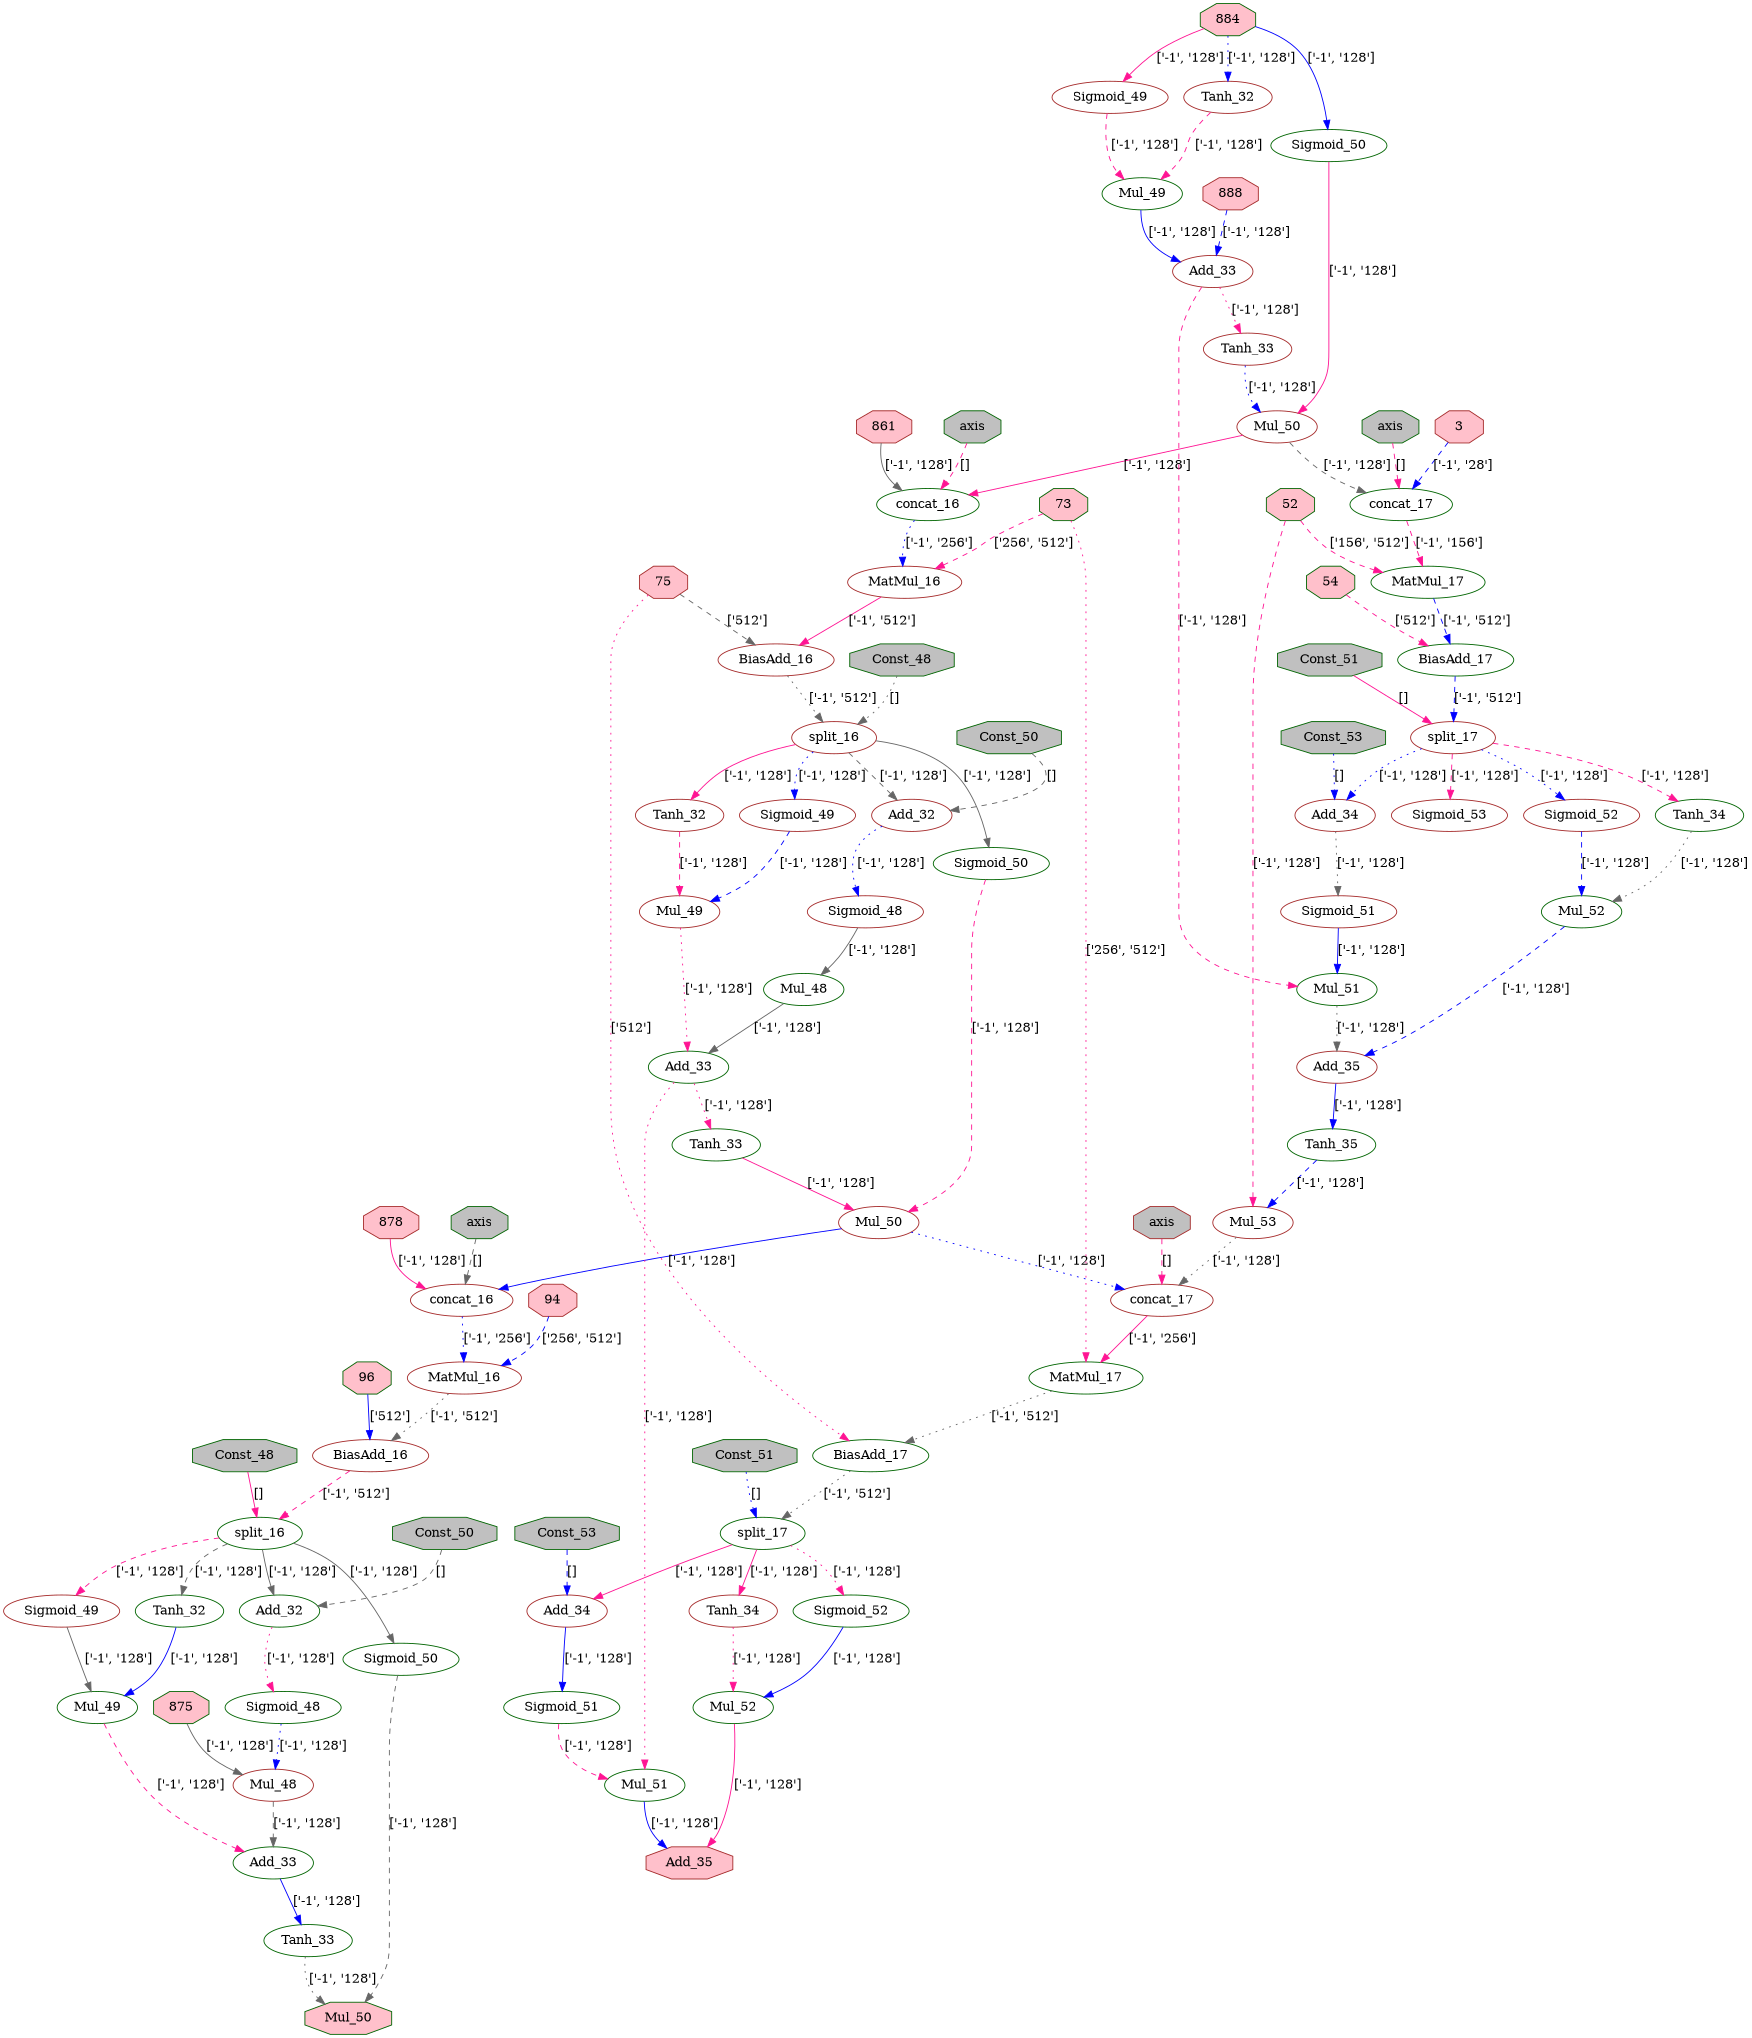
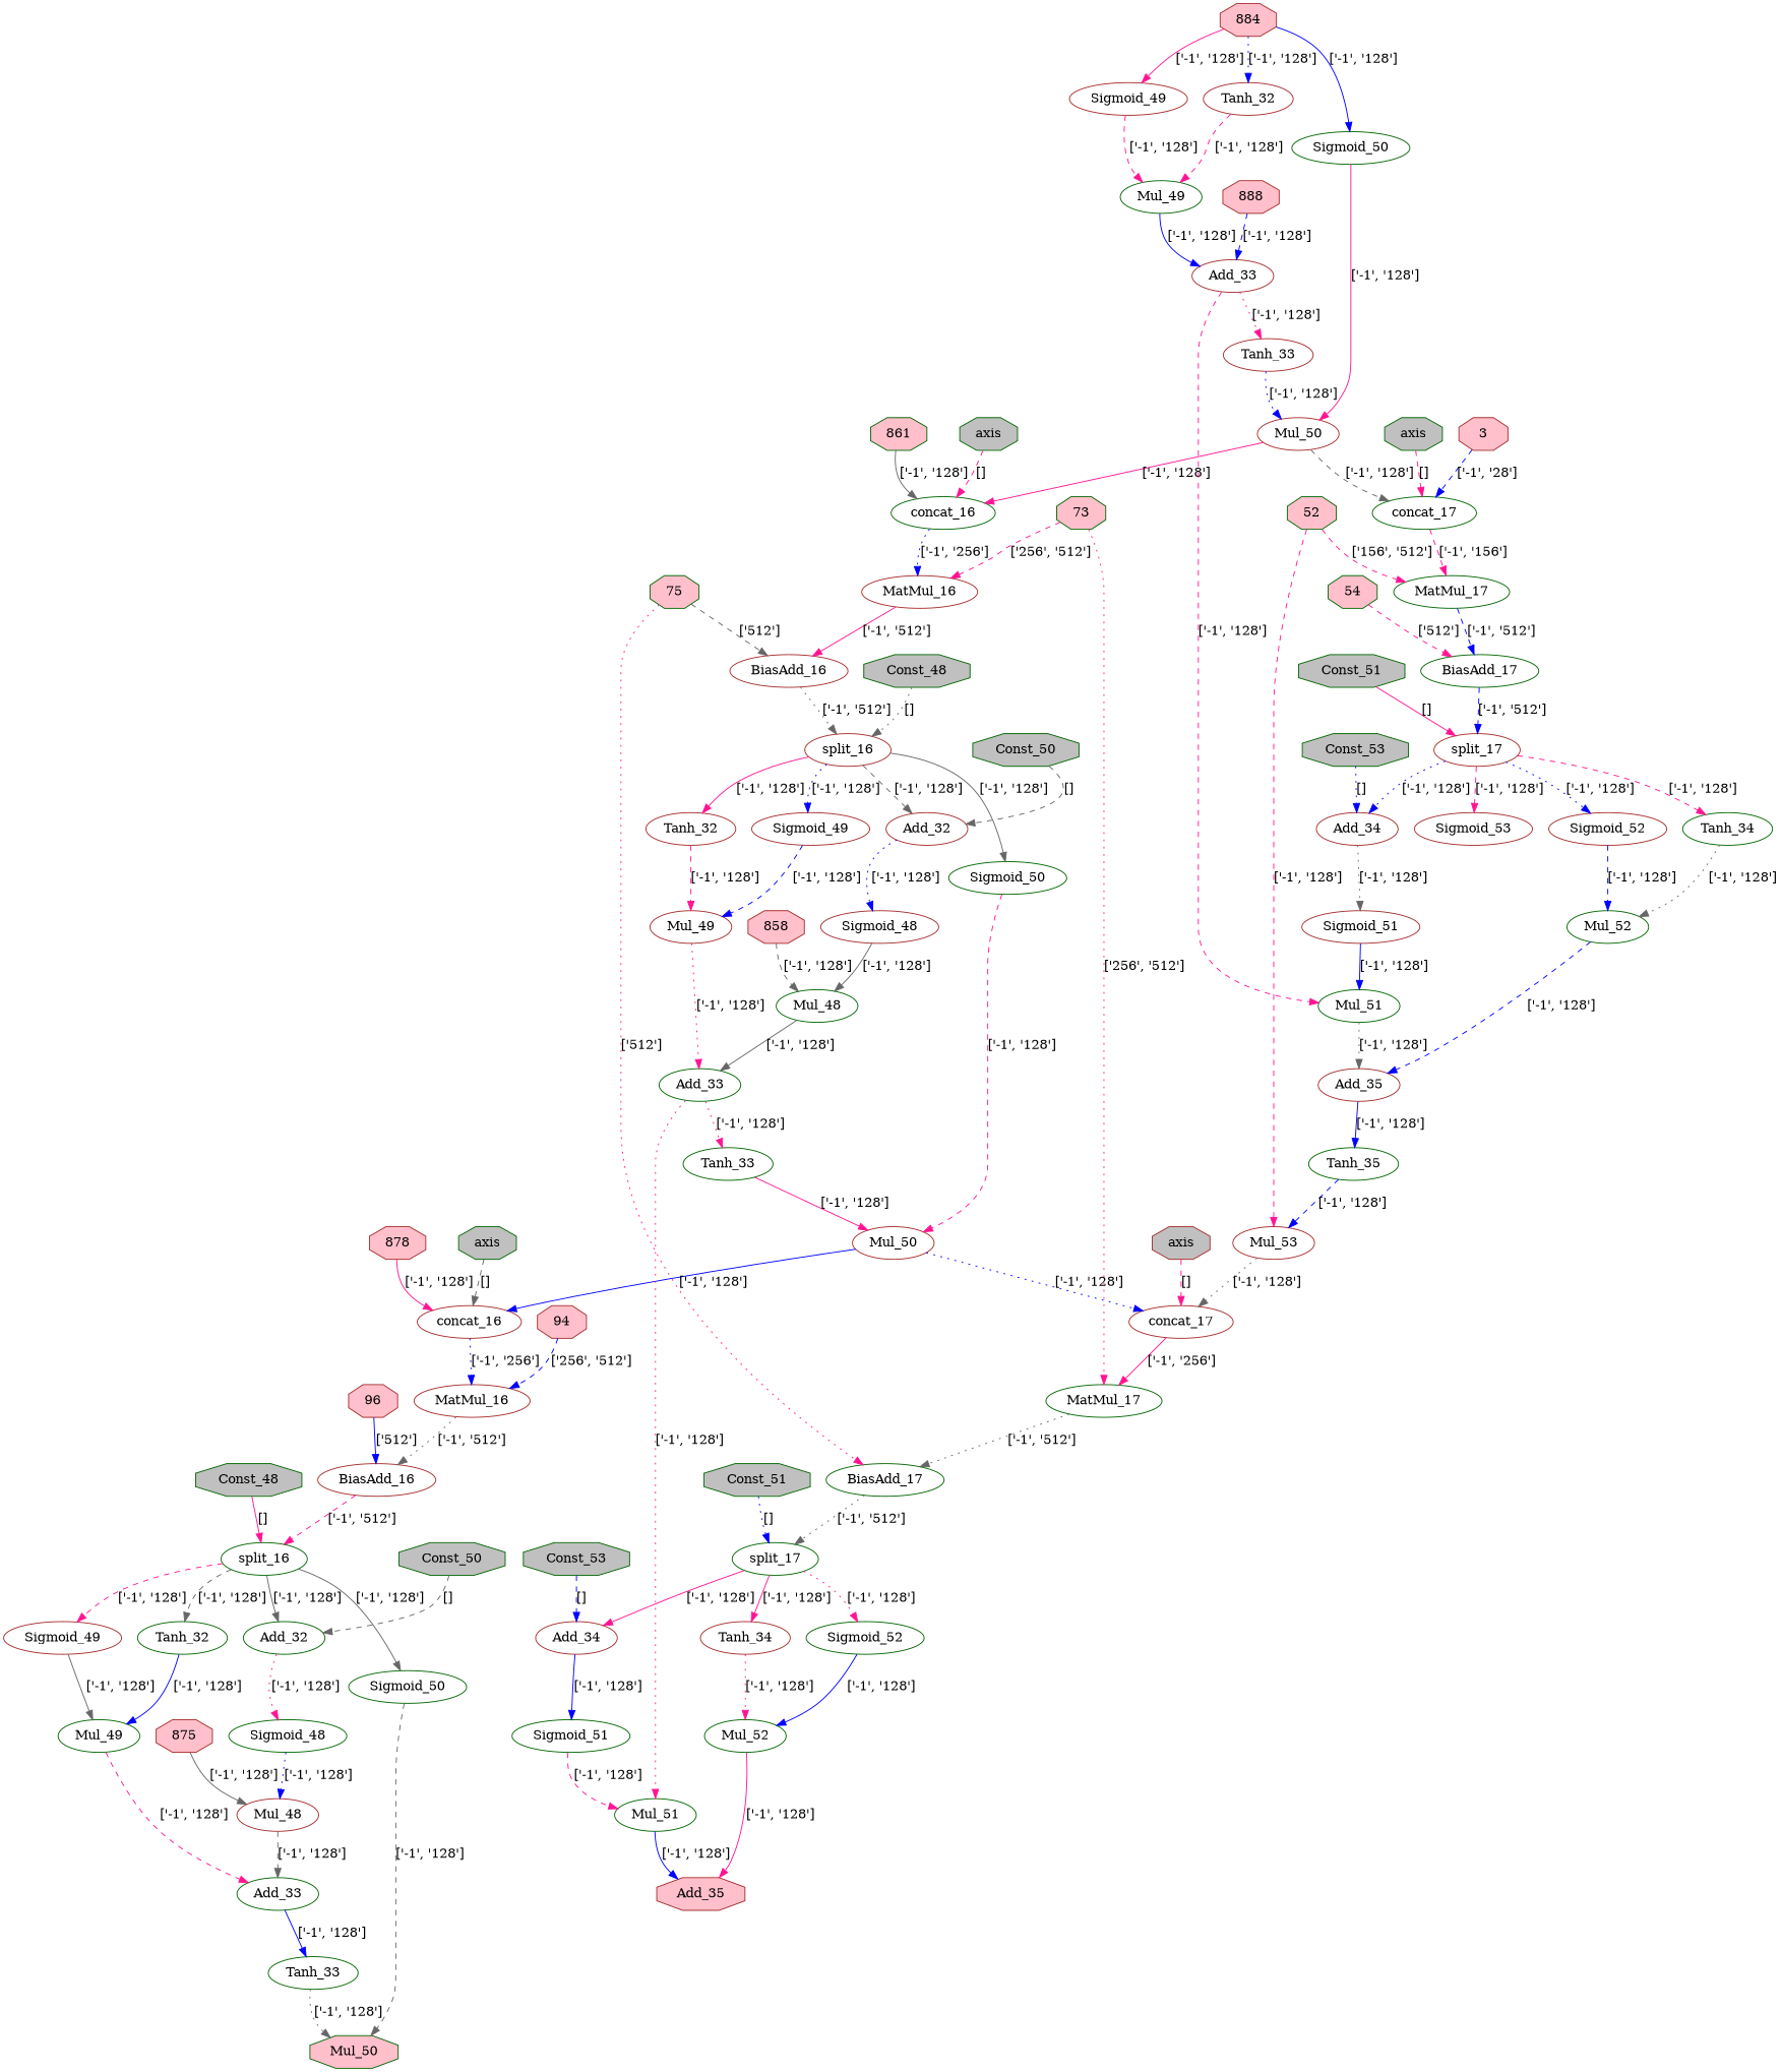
  strict digraph {
    node [color=darkgreen]
    edge [color=deeppink style=dashed]
    n1 [fillcolor=grey label=Const_48 shape=octagon style=filled]
    n2 [color=brown label=split_16]
    n3 [color=brown label=Add_32]
    n4 [color=brown label=Sigmoid_49]
    n5 [color=brown label=Tanh_32]
    n6 [label=Sigmoid_50]
    n7 [color=brown label=Sigmoid_48]
    n8 [color=brown label=Mul_49]
    n9 [color=brown label=Mul_50]
    n10 [fillcolor=grey label=axis shape=octagon style=filled]
    n11 [label=concat_16]
    n12 [color=brown label=MatMul_16]
    n13 [color=brown label=BiasAdd_16]
    n14 [label=Mul_48]
    n15 [label=Add_33]
    n16 [color=brown label=concat_16]
    n17 [color=brown label=concat_17]
    n18 [fillcolor=grey label=Const_50 shape=octagon style=filled]
    n19 [label=Tanh_33]
    n20 [label=Mul_51]
    n21 [color=brown fillcolor=pink label=Add_35 shape=octagon style=filled]
    n22 [color=brown label=MatMul_16]
    n23 [label=MatMul_17]
    n24 [color=brown label=BiasAdd_16]
    n25 [label=BiasAdd_17]
    n26 [fillcolor=grey label=Const_48 shape=octagon style=filled]
    n27 [label=split_16]
    n28 [label=Add_32]
    n29 [color=brown label=Sigmoid_49]
    n30 [label=Tanh_32]
    n31 [label=Sigmoid_50]
    n32 [label=Sigmoid_48]
    n33 [label=Mul_49]
    n34 [fillcolor=pink label=Mul_50 shape=octagon style=filled]
    n35 [fillcolor=grey label=axis shape=octagon style=filled]
    n36 [color=brown label=Mul_48]
    n37 [label=Add_33]
    n38 [fillcolor=grey label=Const_50 shape=octagon style=filled]
    n39 [label=Tanh_33]
    n40 [fillcolor=grey label=Const_51 shape=octagon style=filled]
    n41 [color=brown label=split_17]
    n42 [color=brown label=Add_34]
    n43 [color=brown label=Sigmoid_52]
    n44 [label=Tanh_34]
    n45 [color=brown label=Sigmoid_53]
    n46 [color=brown label=Sigmoid_51]
    n47 [label=Mul_52]
    n48 [fillcolor=grey label=axis shape=octagon style=filled]
    n49 [label=concat_17]
    n50 [label=MatMul_17]
    n51 [label=BiasAdd_17]
    n52 [label=Mul_51]
    n53 [color=brown label=Add_35]
    n54 [color=brown label=Mul_53]
    n55 [fillcolor=grey label=Const_53 shape=octagon style=filled]
    n56 [label=Tanh_35]
    n57 [fillcolor=grey label=Const_51 shape=octagon style=filled]
    n58 [label=split_17]
    n59 [color=brown label=Add_34]
    n60 [label=Sigmoid_52]
    n61 [color=brown label=Tanh_34]
    n62 [label=Sigmoid_51]
    n63 [label=Mul_52]
    52 [fillcolor=pink shape=octagon style=filled]
    54 [fillcolor=pink shape=octagon style=filled]
    n66 [color=brown fillcolor=grey label=axis shape=octagon style=filled]
    73 [fillcolor=pink shape=octagon style=filled]
-   75 [color=brown fillcolor=pink shape=octagon style=filled]
+   75 [fillcolor=pink shape=octagon style=filled]
    n69 [fillcolor=grey label=Const_53 shape=octagon style=filled]
-   861 [color=brown fillcolor=pink shape=octagon style=filled]
+   858 [color=brown fillcolor=pink shape=octagon style=filled]
+   861 [fillcolor=pink shape=octagon style=filled]
    94 [color=brown fillcolor=pink shape=octagon style=filled]
-   96 [fillcolor=pink shape=octagon style=filled]
+   96 [color=brown fillcolor=pink shape=octagon style=filled]
    3 [color=brown fillcolor=pink shape=octagon style=filled]
-   875 [fillcolor=pink shape=octagon style=filled]
+   875 [color=brown fillcolor=pink shape=octagon style=filled]
    878 [color=brown fillcolor=pink shape=octagon style=filled]
-   884 [fillcolor=pink shape=octagon style=filled]
+   884 [color=brown fillcolor=pink shape=octagon style=filled]
    n78 [color=brown label=Sigmoid_49]
    n79 [color=brown label=Tanh_32]
    n80 [label=Sigmoid_50]
    n81 [label=Mul_49]
    n82 [color=brown label=Mul_50]
    n83 [color=brown label=Add_33]
    888 [color=brown fillcolor=pink shape=octagon style=filled]
    n85 [color=brown label=Tanh_33]
    n1 -> n2 [color=gray40 label="[]" style=dotted]
    n2 -> n3 [color=gray40 label="['-1', '128']"]
    n2 -> n4 [color=blue label="['-1', '128']" style=dotted]
    n2 -> n5 [label="['-1', '128']" style=solid]
    n2 -> n6 [color=gray40 label="['-1', '128']" style=solid]
    n3 -> n7 [color=blue label="['-1', '128']" style=dotted]
    n4 -> n8 [color=blue label="['-1', '128']"]
    n5 -> n8 [label="['-1', '128']"]
    n6 -> n9 [label="['-1', '128']"]
    n7 -> n14 [color=gray40 label="['-1', '128']" style=solid]
    n8 -> n15 [label="['-1', '128']" style=dotted]
    n9 -> n16 [color=blue label="['-1', '128']" style=solid]
    n9 -> n17 [color=blue label="['-1', '128']" style=dotted]
    n10 -> n11 [label="[]"]
    n11 -> n12 [color=blue label="['-1', '256']" style=dotted]
    n12 -> n13 [label="['-1', '512']" style=solid]
    n13 -> n2 [color=gray40 label="['-1', '512']" style=dotted]
    n14 -> n15 [color=gray40 label="['-1', '128']" style=solid]
    n15 -> n19 [label="['-1', '128']" style=dotted]
    n15 -> n20 [label="['-1', '128']" style=dotted]
    n16 -> n22 [color=blue label="['-1', '256']" style=dotted]
    n17 -> n23 [label="['-1', '256']" style=solid]
    n18 -> n3 [color=gray40 label="[]"]
    n19 -> n9 [label="['-1', '128']" style=solid]
    n20 -> n21 [color=blue label="['-1', '128']" style=solid]
    n22 -> n24 [color=gray40 label="['-1', '512']" style=dotted]
    n23 -> n25 [color=gray40 label="['-1', '512']" style=dotted]
    n24 -> n27 [label="['-1', '512']"]
    n25 -> n58 [color=gray40 label="['-1', '512']" style=dotted]
    n26 -> n27 [label="[]" style=solid]
    n27 -> n28 [color=gray40 label="['-1', '128']" style=solid]
    n27 -> n29 [label="['-1', '128']"]
    n27 -> n30 [color=gray40 label="['-1', '128']"]
    n27 -> n31 [color=gray40 label="['-1', '128']" style=solid]
    n28 -> n32 [label="['-1', '128']" style=dotted]
    n29 -> n33 [color=gray40 label="['-1', '128']" style=solid]
    n30 -> n33 [color=blue label="['-1', '128']" style=solid]
    n31 -> n34 [color=gray40 label="['-1', '128']"]
    n32 -> n36 [color=blue label="['-1', '128']" style=dotted]
    n33 -> n37 [label="['-1', '128']"]
    n35 -> n16 [color=gray40 label="[]"]
    n36 -> n37 [color=gray40 label="['-1', '128']"]
    n37 -> n39 [color=blue label="['-1', '128']" style=solid]
    n38 -> n28 [color=gray40 label="[]"]
    n39 -> n34 [color=gray40 label="['-1', '128']" style=dotted]
    n40 -> n41 [label="[]" style=solid]
    n41 -> n42 [color=blue label="['-1', '128']" style=dotted]
    n41 -> n43 [color=blue label="['-1', '128']" style=dotted]
    n41 -> n44 [label="['-1', '128']"]
    n41 -> n45 [label="['-1', '128']"]
    n42 -> n46 [color=gray40 label="['-1', '128']" style=dotted]
    n43 -> n47 [color=blue label="['-1', '128']"]
    n44 -> n47 [color=gray40 label="['-1', '128']" style=dotted]
    n46 -> n52 [color=blue label="['-1', '128']" style=solid]
    n47 -> n53 [color=blue label="['-1', '128']"]
    n48 -> n49 [label="[]"]
    n49 -> n50 [label="['-1', '156']"]
    n50 -> n51 [color=blue label="['-1', '512']"]
    n51 -> n41 [color=blue label="['-1', '512']"]
    n52 -> n53 [color=gray40 label="['-1', '128']" style=dotted]
    n53 -> n56 [color=blue label="['-1', '128']" style=solid]
    n54 -> n17 [color=gray40 label="['-1', '128']" style=dotted]
    n55 -> n42 [color=blue label="[]" style=dotted]
    n56 -> n54 [color=blue label="['-1', '128']"]
    n57 -> n58 [color=blue label="[]" style=dotted]
    n58 -> n59 [label="['-1', '128']" style=solid]
    n58 -> n60 [label="['-1', '128']" style=dotted]
    n58 -> n61 [label="['-1', '128']" style=solid]
    n59 -> n62 [color=blue label="['-1', '128']" style=solid]
    n60 -> n63 [color=blue label="['-1', '128']" style=solid]
    n61 -> n63 [label="['-1', '128']" style=dotted]
    n62 -> n20 [label="['-1', '128']"]
    n63 -> n21 [label="['-1', '128']" style=solid]
    52 -> n50 [label="['156', '512']"]
    52 -> n54 [label="['-1', '128']"]
    54 -> n51 [label="['512']"]
    n66 -> n17 [label="[]"]
    73 -> n12 [label="['256', '512']"]
    73 -> n23 [label="['256', '512']" style=dotted]
    75 -> n13 [color=gray40 label="['512']"]
    75 -> n25 [label="['512']" style=dotted]
    n69 -> n59 [color=blue label="[]"]
+   858 -> n14 [color=gray40 label="['-1', '128']"]
    861 -> n11 [color=gray40 label="['-1', '128']" style=solid]
    94 -> n22 [color=blue label="['256', '512']"]
    96 -> n24 [color=blue label="['512']" style=solid]
    3 -> n49 [color=blue label="['-1', '28']"]
    875 -> n36 [color=gray40 label="['-1', '128']" style=solid]
    878 -> n16 [label="['-1', '128']" style=solid]
    884 -> n78 [label="['-1', '128']" style=solid]
    884 -> n79 [color=blue label="['-1', '128']" style=dotted]
    884 -> n80 [color=blue label="['-1', '128']" style=solid]
    n78 -> n81 [label="['-1', '128']"]
    n79 -> n81 [label="['-1', '128']"]
    n80 -> n82 [label="['-1', '128']" style=solid]
    n81 -> n83 [color=blue label="['-1', '128']" style=solid]
    n82 -> n11 [label="['-1', '128']" style=solid]
    n82 -> n49 [color=gray40 label="['-1', '128']"]
    n83 -> n52 [label="['-1', '128']"]
    n83 -> n85 [label="['-1', '128']" style=dotted]
    888 -> n83 [color=blue label="['-1', '128']"]
    n85 -> n82 [color=blue label="['-1', '128']" style=dotted]
  }
